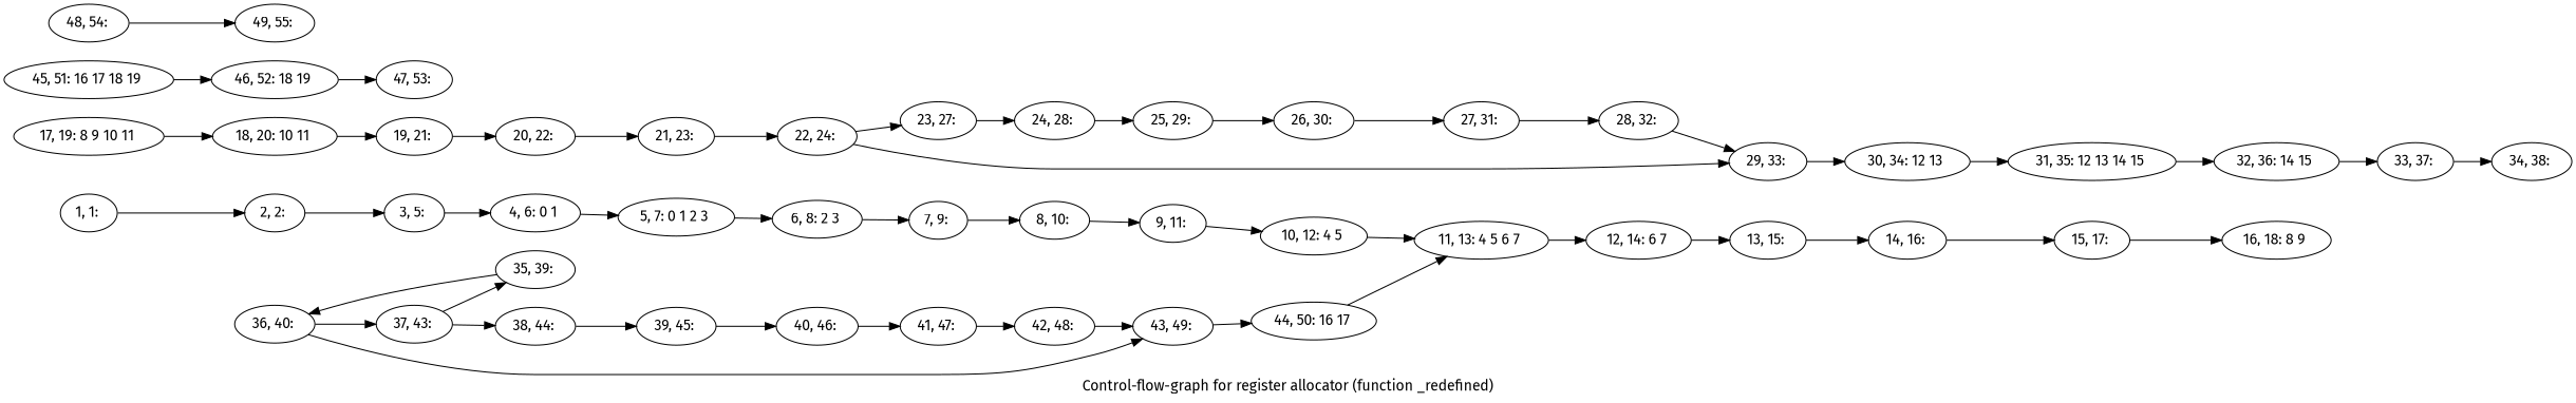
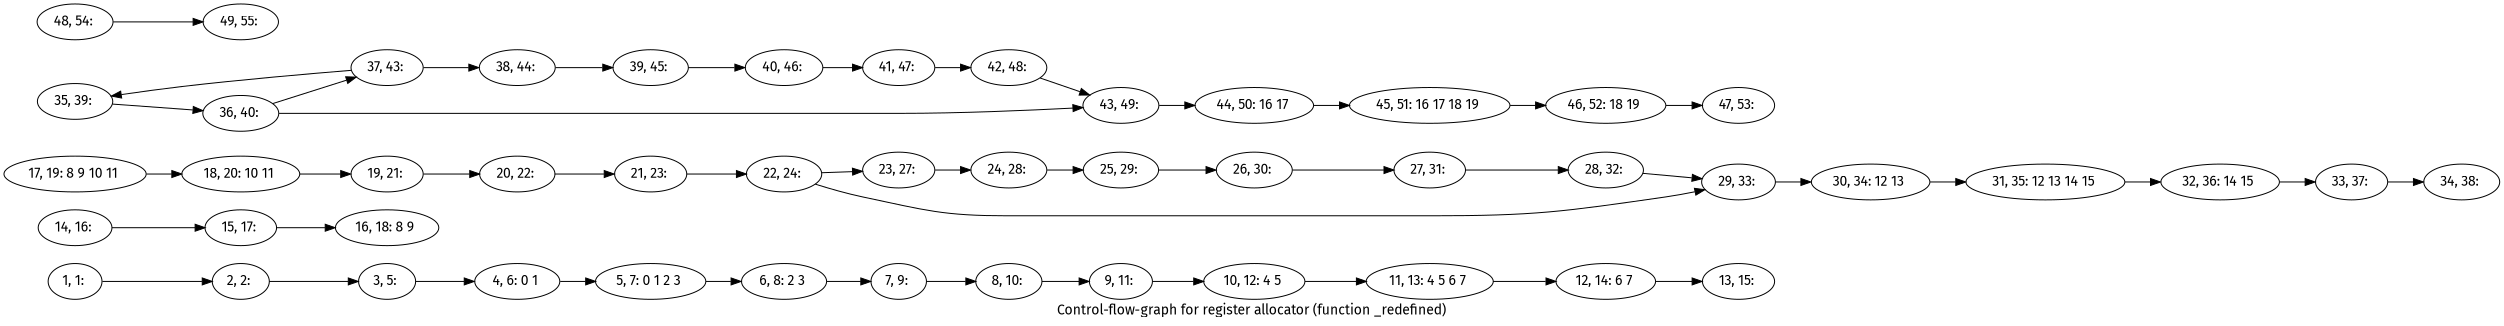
  digraph {
    fontname="Fira Sans"
    label="Control-flow-graph for register allocator (function _redefined)"
    rankdir=LR
    node [fontname="Fira Sans"]
    edge [fontname="Fira Sans"]
    n1 [label="1, 1: "]
    n2 [label="2, 2: "]
    n3 [label="3, 5: "]
    n4 [label="4, 6: 0 1 "]
    n5 [label="5, 7: 0 1 2 3 "]
    n6 [label="6, 8: 2 3 "]
    n7 [label="7, 9: "]
    n8 [label="8, 10: "]
    n9 [label="9, 11: "]
    n10 [label="10, 12: 4 5 "]
    n11 [label="11, 13: 4 5 6 7 "]
    n12 [label="12, 14: 6 7 "]
    n13 [label="13, 15: "]
    n14 [label="14, 16: "]
    n15 [label="15, 17: "]
    n16 [label="16, 18: 8 9 "]
    n17 [label="17, 19: 8 9 10 11 "]
    n18 [label="18, 20: 10 11 "]
    n19 [label="19, 21: "]
    n20 [label="20, 22: "]
    n21 [label="21, 23: "]
    n22 [label="22, 24: "]
    n23 [label="23, 27: "]
    n24 [label="29, 33: "]
    n25 [label="24, 28: "]
    n26 [label="30, 34: 12 13 "]
    n27 [label="25, 29: "]
    n28 [label="26, 30: "]
    n29 [label="27, 31: "]
    n30 [label="28, 32: "]
    n31 [label="31, 35: 12 13 14 15 "]
    n32 [label="32, 36: 14 15 "]
    n33 [label="33, 37: "]
    n34 [label="34, 38: "]
    n35 [label="35, 39: "]
    n36 [label="36, 40: "]
    n37 [label="37, 43: "]
    n38 [label="43, 49: "]
    n39 [label="38, 44: "]
    n40 [label="44, 50: 16 17 "]
    n41 [label="39, 45: "]
    n42 [label="40, 46: "]
    n43 [label="41, 47: "]
    n44 [label="42, 48: "]
    n45 [label="45, 51: 16 17 18 19 "]
    n46 [label="46, 52: 18 19 "]
    n47 [label="47, 53: "]
    n48 [label="48, 54: "]
    n49 [label="49, 55: "]
    n1 -> n2
    n2 -> n3
    n3 -> n4
    n4 -> n5
    n5 -> n6
    n6 -> n7
    n7 -> n8
    n8 -> n9
    n9 -> n10
    n10 -> n11
    n11 -> n12
    n12 -> n13
-   n13 -> n14
    n14 -> n15
    n15 -> n16
    n17 -> n18
    n18 -> n19
    n19 -> n20
    n20 -> n21
    n21 -> n22
    n22 -> n23
    n22 -> n24
    n23 -> n25
    n24 -> n26
    n25 -> n27
    n26 -> n31
    n27 -> n28
    n28 -> n29
    n29 -> n30
    n30 -> n24
    n31 -> n32
    n32 -> n33
    n33 -> n34
    n35 -> n36
    n36 -> n37
    n36 -> n38
    n37 -> n35
    n37 -> n39
    n38 -> n40
    n39 -> n41
-   n40 -> n11
+   n40 -> n45
    n41 -> n42
    n42 -> n43
    n43 -> n44
    n44 -> n38
    n45 -> n46
    n46 -> n47
    n48 -> n49
  }
